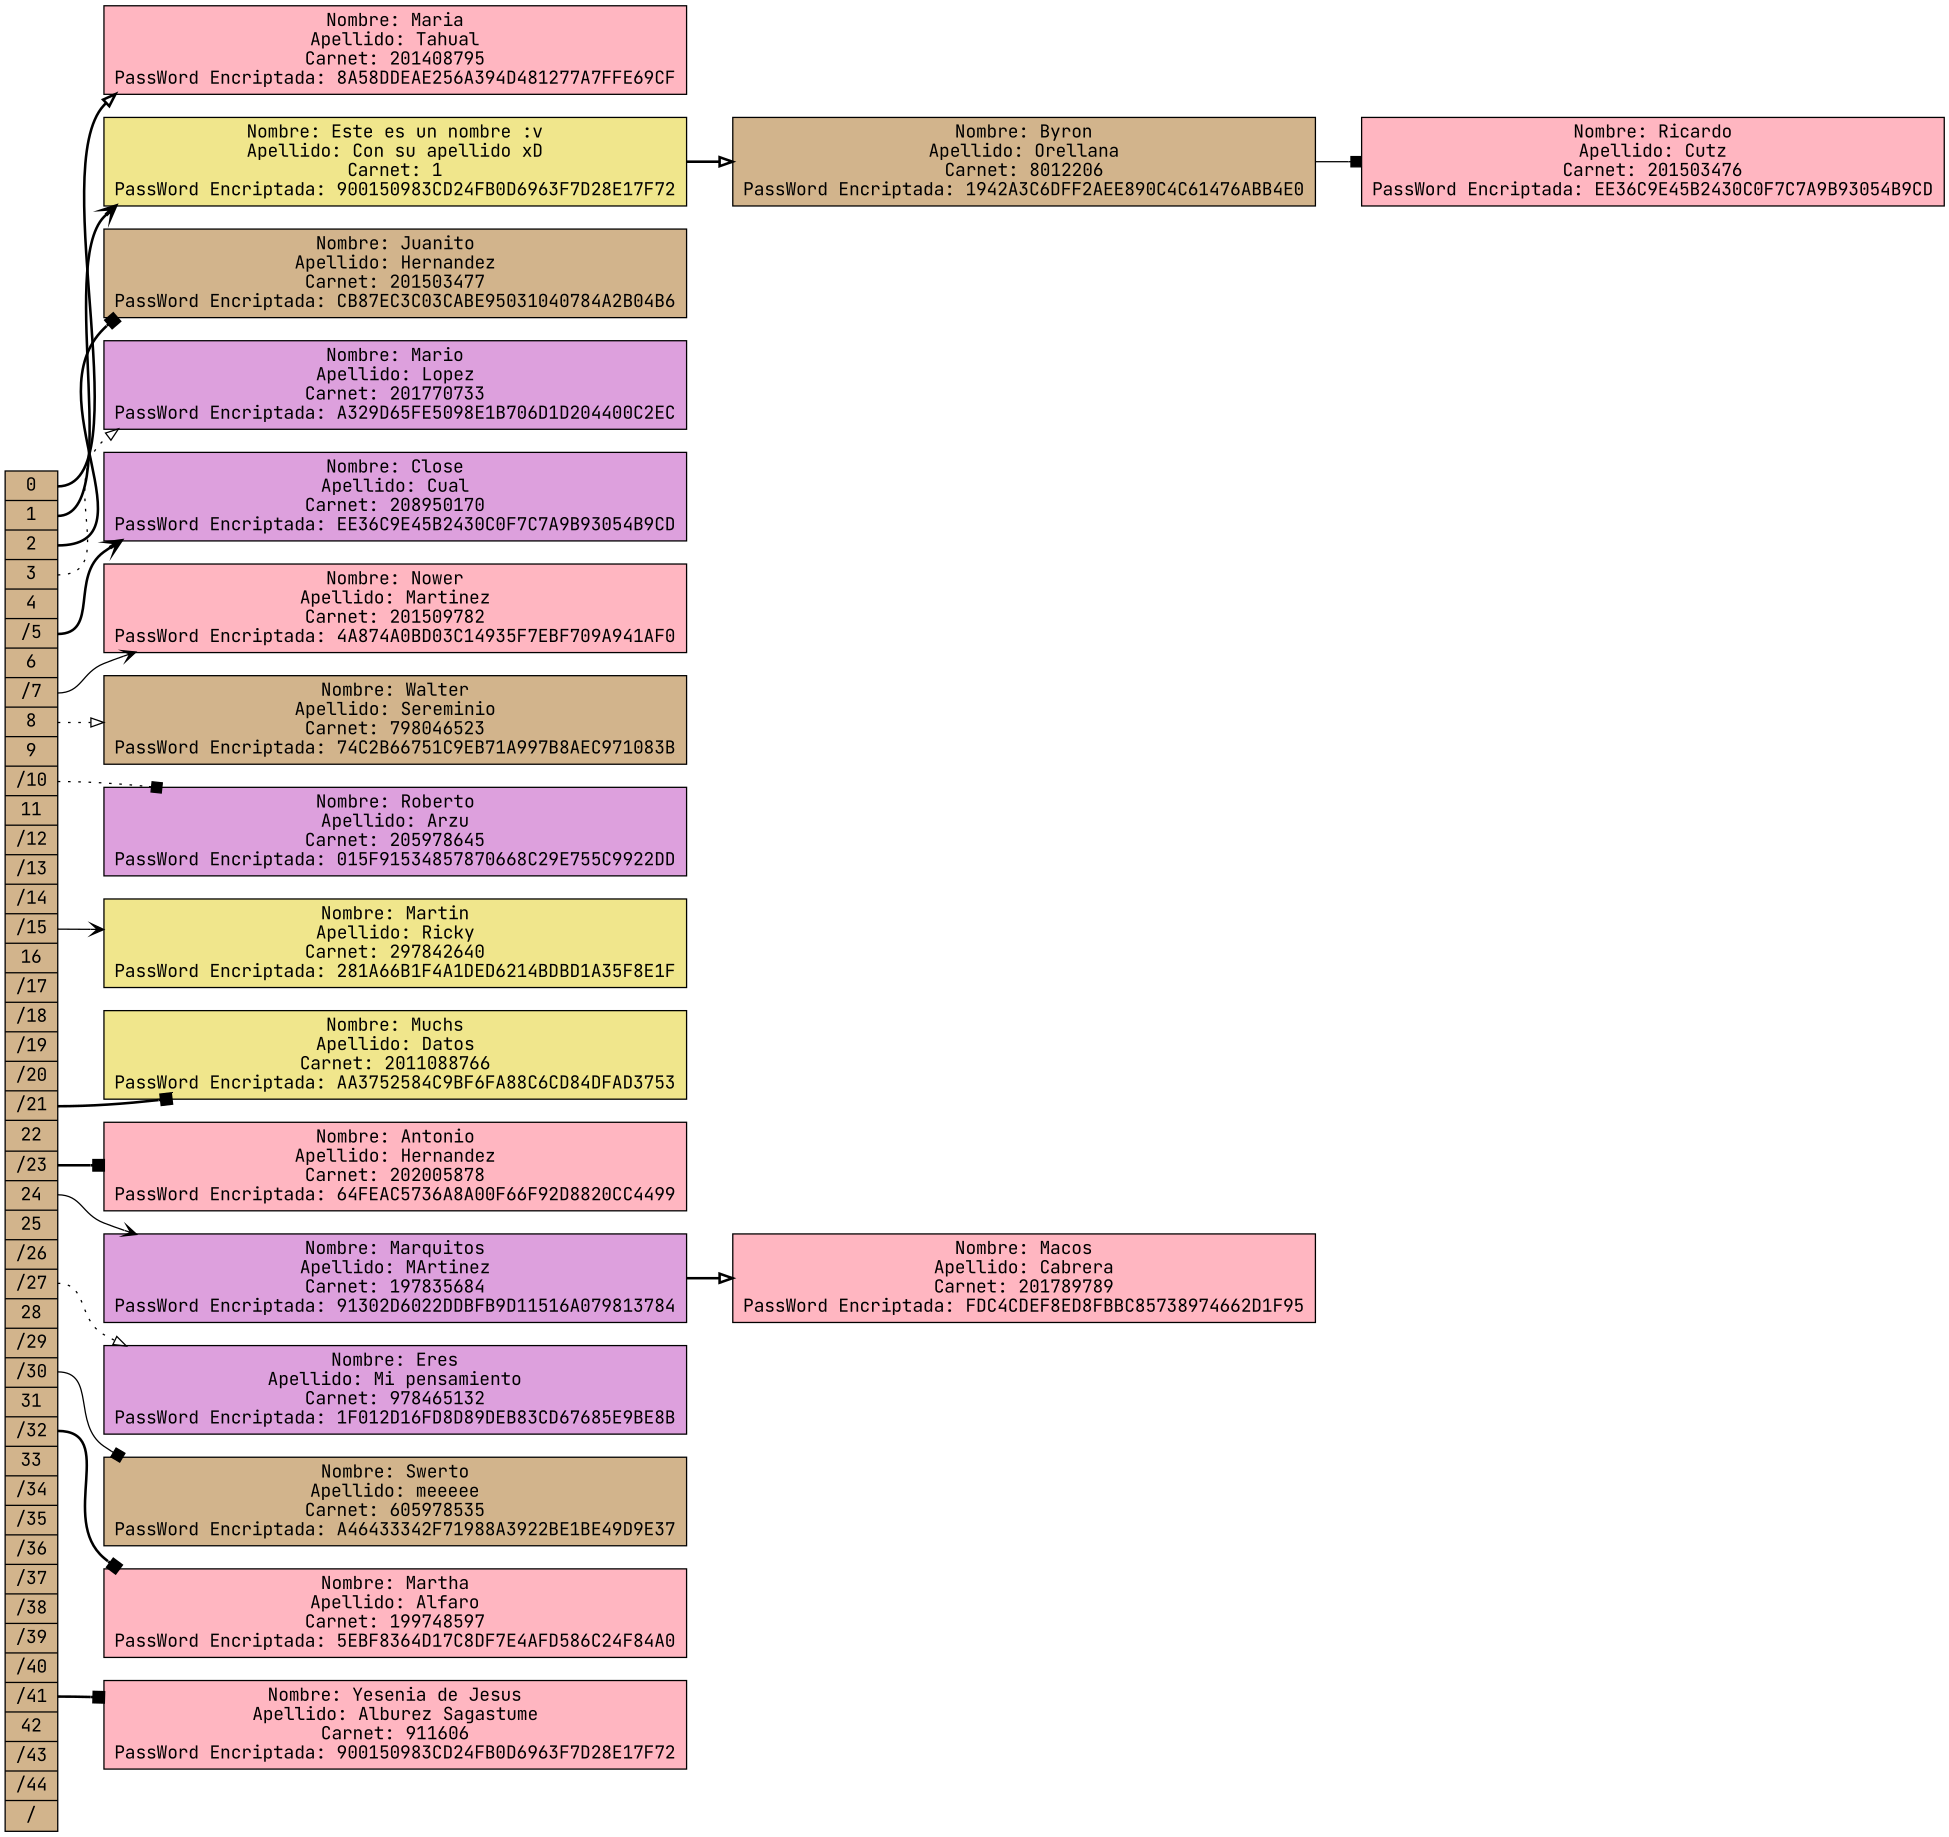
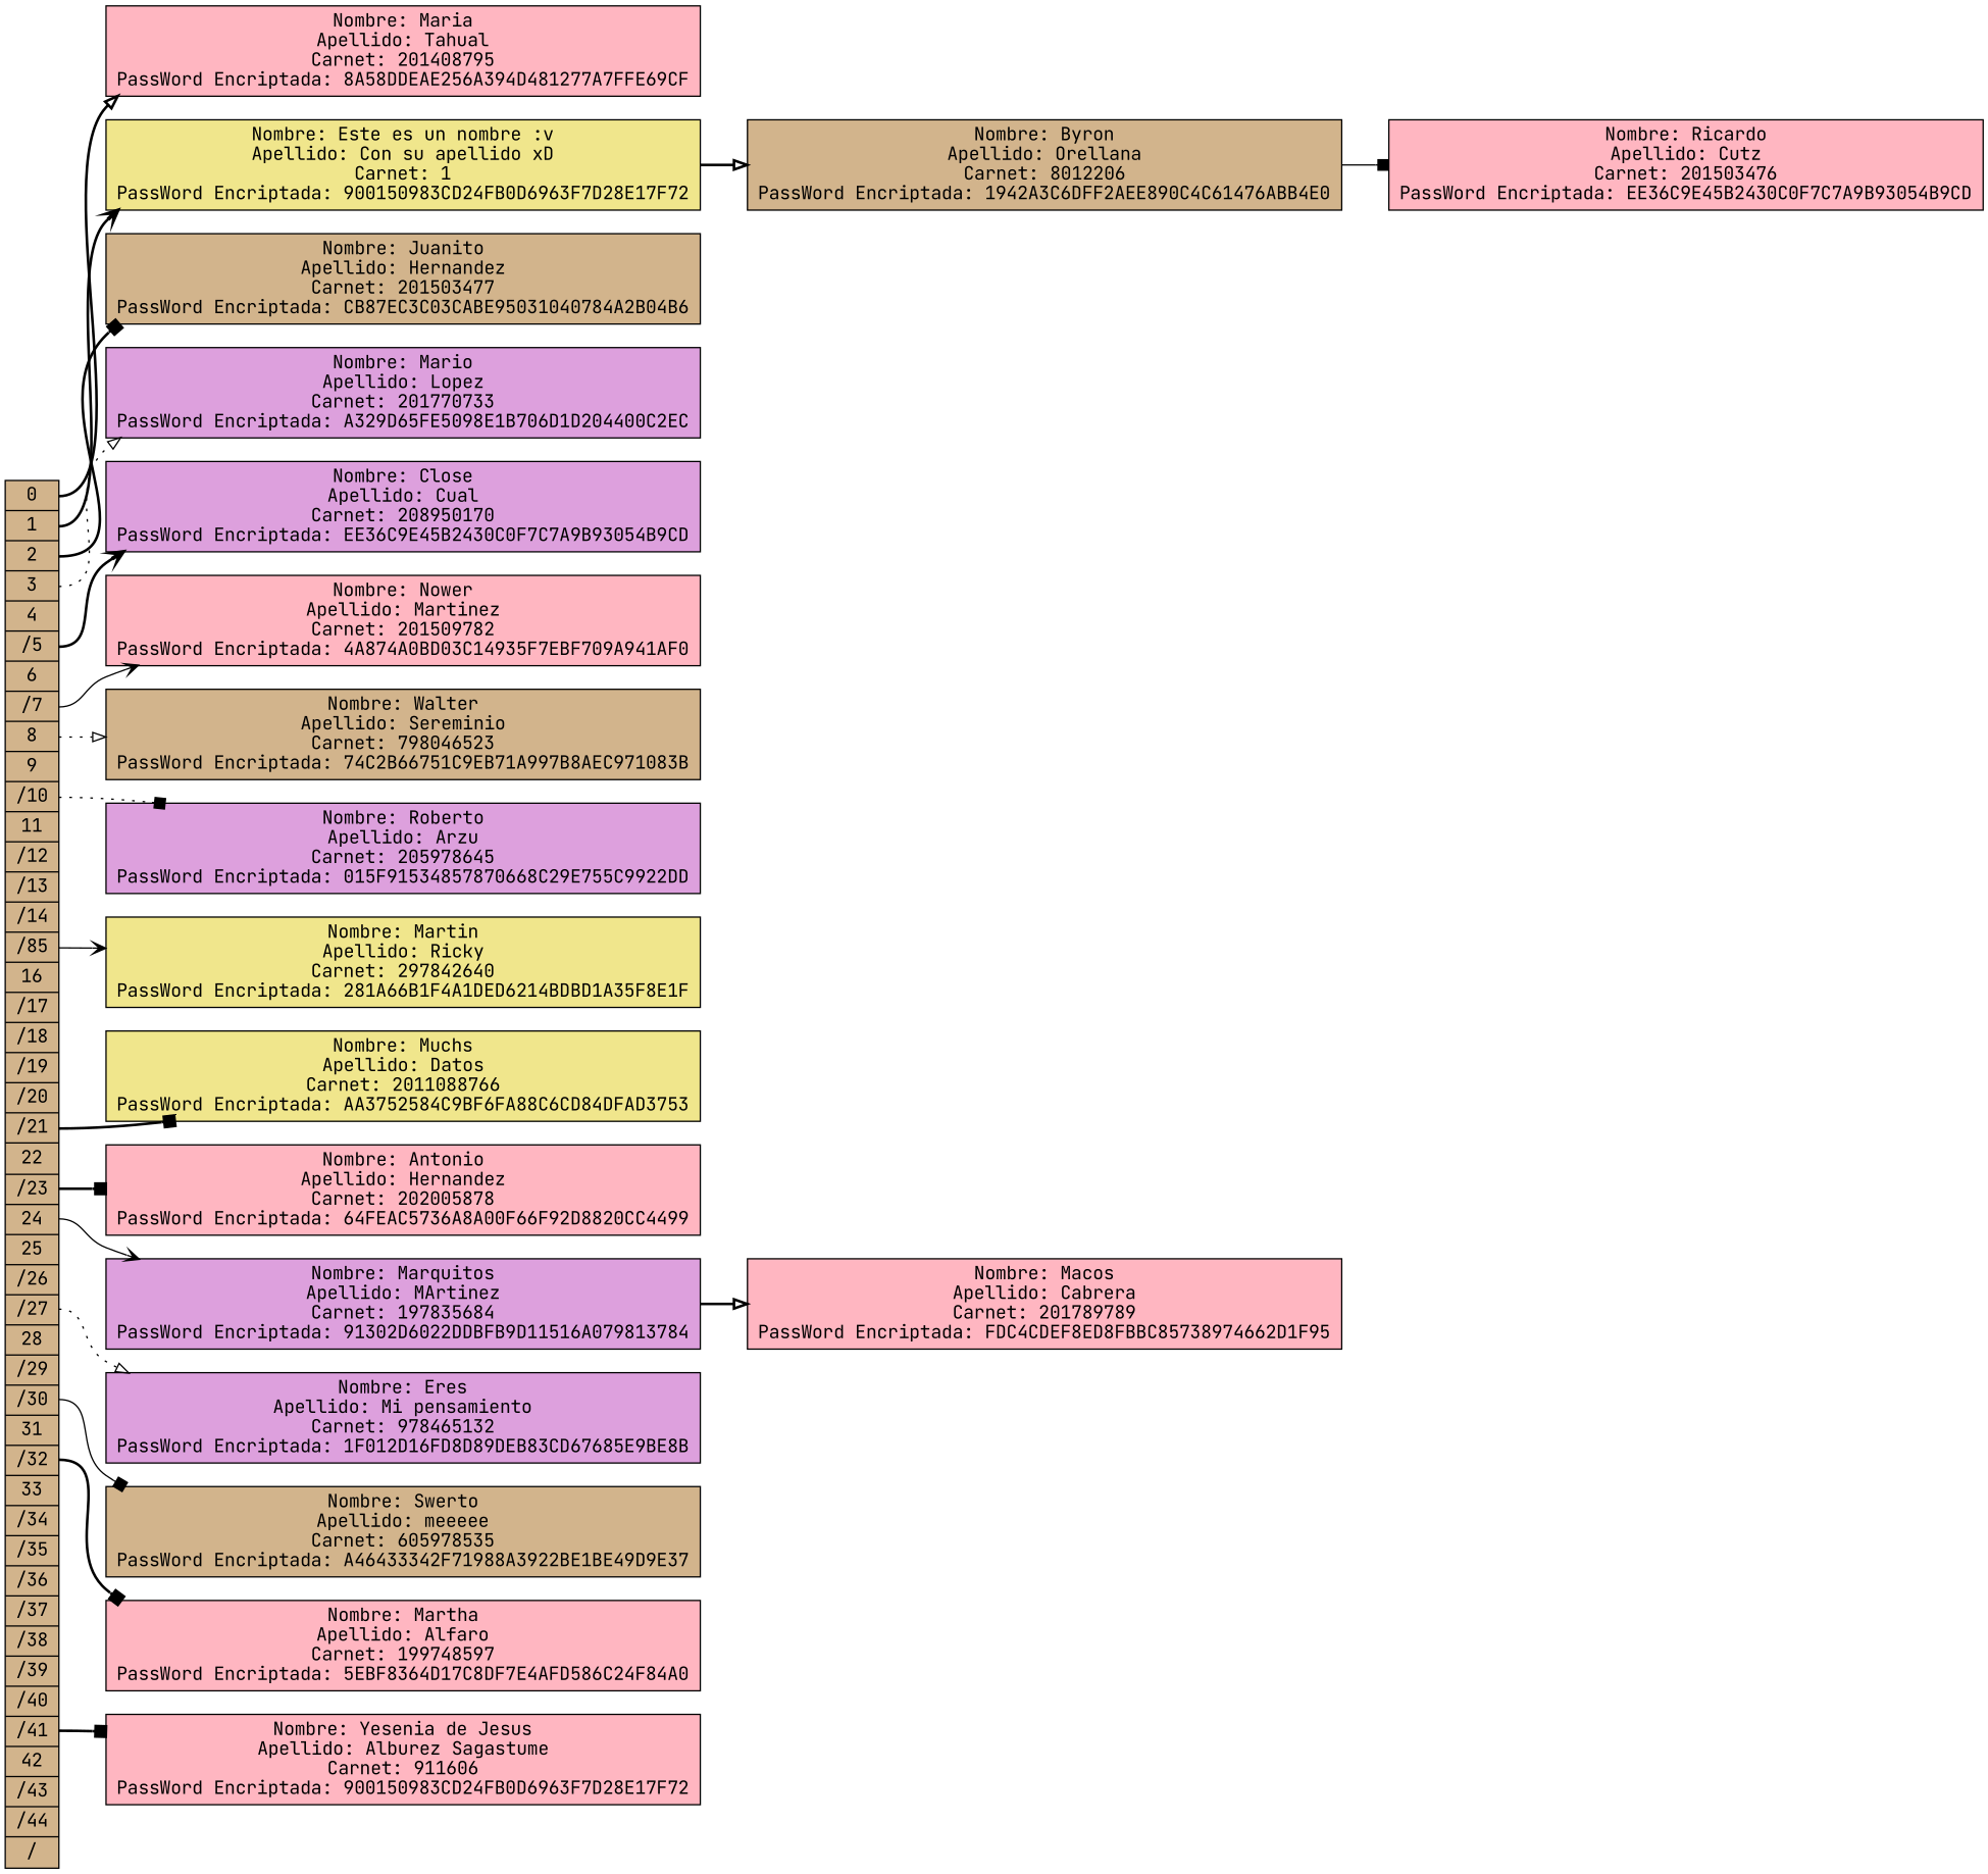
  digraph {
    rankdir=LR
    fontname="JetBrains Mono"
    node [shape=record style=filled fillcolor=lightpink fontname="JetBrains Mono"]
    edge [style=bold arrowhead=box fontname="JetBrains Mono"]
-   n1 [height=0.1 label="<P0>0|<P1>1|<P2>2|<P3>3|<P4>4|<P5>/5|<P6>6|<P7>/7|<P8>8|<P9>9|<P10>/10|<P11>11|<P12>/12|<P13>/13|<P14>/14|<P15>/15|<P16>16|<P17>/17|<P18>/18|<P19>/19|<P20>/20|<P21>/21|<P22>22|<P23>/23|<P24>24|<P25>25|<P26>/26|<P27>/27|<P28>28|<P29>/29|<P30>/30|<P31>31|<P32>/32|<P33>33|<P34>/34|<P35>/35|<P36>/36|<P37>/37|<P38>/38|<P39>/39|<P40>/40|<P41>/41|<P42>42|<P43>/43|<P44>/44|<P45>/" width=0.1 fillcolor=tan]
+   n1 [height=0.1 label="<P0>0|<P1>1|<P2>2|<P3>3|<P4>4|<P5>/5|<P6>6|<P7>/7|<P8>8|<P9>9|<P10>/10|<P11>11|<P12>/12|<P13>/13|<P14>/14|<P15>/85|<P16>16|<P17>/17|<P18>/18|<P19>/19|<P20>/20|<P21>/21|<P22>22|<P23>/23|<P24>24|<P25>25|<P26>/26|<P27>/27|<P28>28|<P29>/29|<P30>/30|<P31>31|<P32>/32|<P33>33|<P34>/34|<P35>/35|<P36>/36|<P37>/37|<P38>/38|<P39>/39|<P40>/40|<P41>/41|<P42>42|<P43>/43|<P44>/44|<P45>/" width=0.1 fillcolor=tan]
    n2 [height=0.1 label=" Nombre: Maria\nApellido:  Tahual\nCarnet: 201408795\nPassWord Encriptada: 8A58DDEAE256A394D481277A7FFE69CF" width=0.1]
    n3 [height=0.1 label=" Nombre: Este es un nombre :v\nApellido:  Con su apellido xD\nCarnet: 1\nPassWord Encriptada: 900150983CD24FB0D6963F7D28E17F72" width=0.1 fillcolor=khaki]
    n4 [height=0.1 label=" Nombre: Juanito\nApellido:  Hernandez\nCarnet: 201503477\nPassWord Encriptada: CB87EC3C03CABE95031040784A2B04B6" width=0.1 fillcolor=tan]
    n5 [height=0.1 label=" Nombre: Mario\nApellido:  Lopez\nCarnet: 201770733\nPassWord Encriptada: A329D65FE5098E1B706D1D204400C2EC" width=0.1 fillcolor=plum]
    n6 [height=0.1 label=" Nombre: Close\nApellido:  Cual\nCarnet: 208950170\nPassWord Encriptada: EE36C9E45B2430C0F7C7A9B93054B9CD" width=0.1 fillcolor=plum]
    n7 [height=0.1 label=" Nombre: Nower\nApellido:  Martinez\nCarnet: 201509782\nPassWord Encriptada: 4A874A0BD03C14935F7EBF709A941AF0" width=0.1]
    n8 [height=0.1 label=" Nombre: Walter\nApellido:  Sereminio\nCarnet: 798046523\nPassWord Encriptada: 74C2B66751C9EB71A997B8AEC971083B" width=0.1 fillcolor=tan]
    n9 [height=0.1 label=" Nombre: Roberto\nApellido:  Arzu\nCarnet: 205978645\nPassWord Encriptada: 015F91534857870668C29E755C9922DD" width=0.1 fillcolor=plum]
    n10 [height=0.1 label=" Nombre: Martin\nApellido:  Ricky\nCarnet: 297842640\nPassWord Encriptada: 281A66B1F4A1DED6214BDBD1A35F8E1F" width=0.1 fillcolor=khaki]
    n11 [height=0.1 label=" Nombre: Muchs\nApellido:  Datos\nCarnet: 2011088766\nPassWord Encriptada: AA3752584C9BF6FA88C6CD84DFAD3753" width=0.1 fillcolor=khaki]
    n12 [height=0.1 label=" Nombre: Antonio\nApellido:  Hernandez\nCarnet: 202005878\nPassWord Encriptada: 64FEAC5736A8A00F66F92D8820CC4499" width=0.1]
    n13 [height=0.1 label=" Nombre: Marquitos\nApellido:  MArtinez\nCarnet: 197835684\nPassWord Encriptada: 91302D6022DDBFB9D11516A079813784" width=0.1 fillcolor=plum]
    n14 [height=0.1 label=" Nombre: Eres\nApellido:  Mi pensamiento\nCarnet: 978465132\nPassWord Encriptada: 1F012D16FD8D89DEB83CD67685E9BE8B" width=0.1 fillcolor=plum]
    n15 [height=0.1 label=" Nombre: Swerto\nApellido:  meeeee\nCarnet: 605978535\nPassWord Encriptada: A46433342F71988A3922BE1BE49D9E37" width=0.1 fillcolor=tan]
    n16 [height=0.1 label=" Nombre: Martha\nApellido:  Alfaro\nCarnet: 199748597\nPassWord Encriptada: 5EBF8364D17C8DF7E4AFD586C24F84A0" width=0.1]
    n17 [height=0.1 label=" Nombre: Yesenia de Jesus\nApellido:  Alburez Sagastume\nCarnet: 911606\nPassWord Encriptada: 900150983CD24FB0D6963F7D28E17F72" width=0.1]
    n18 [height=0.1 label=" Nombre: Byron\nApellido:  Orellana\nCarnet: 8012206\nPassWord Encriptada: 1942A3C6DFF2AEE890C4C61476ABB4E0" width=0.1 fillcolor=tan]
    n19 [height=0.1 label=" Nombre: Ricardo\nApellido:  Cutz\nCarnet: 201503476\nPassWord Encriptada: EE36C9E45B2430C0F7C7A9B93054B9CD" width=0.1]
    n20 [height=0.1 label=" Nombre: Macos\nApellido:  Cabrera\nCarnet: 201789789\nPassWord Encriptada: FDC4CDEF8ED8FBBC85738974662D1F95" width=0.1]
    n1 -> n2 [tailport=P0 arrowhead=onormal]
    n1 -> n3 [tailport=P1 arrowhead=vee]
    n1 -> n4 [tailport=P2]
    n1 -> n5 [tailport=P3 style=dotted arrowhead=onormal]
    n1 -> n6 [tailport=P5 arrowhead=vee]
    n1 -> n7 [tailport=P7 style=solid arrowhead=vee]
    n1 -> n8 [tailport=P8 style=dotted arrowhead=onormal]
    n1 -> n9 [tailport=P10 style=dotted]
    n1 -> n10 [tailport=P15 style=solid arrowhead=vee]
    n1 -> n11 [tailport=P21]
    n1 -> n12 [tailport=P23]
    n1 -> n13 [tailport=P24 style=solid arrowhead=vee]
    n1 -> n14 [tailport=P27 style=dotted arrowhead=onormal]
    n1 -> n15 [tailport=P30 style=solid]
    n1 -> n16 [tailport=P32]
    n1 -> n17 [tailport=P41]
    n3 -> n18 [arrowhead=onormal]
    n13 -> n20 [arrowhead=onormal]
    n18 -> n19 [style=solid]
  }
